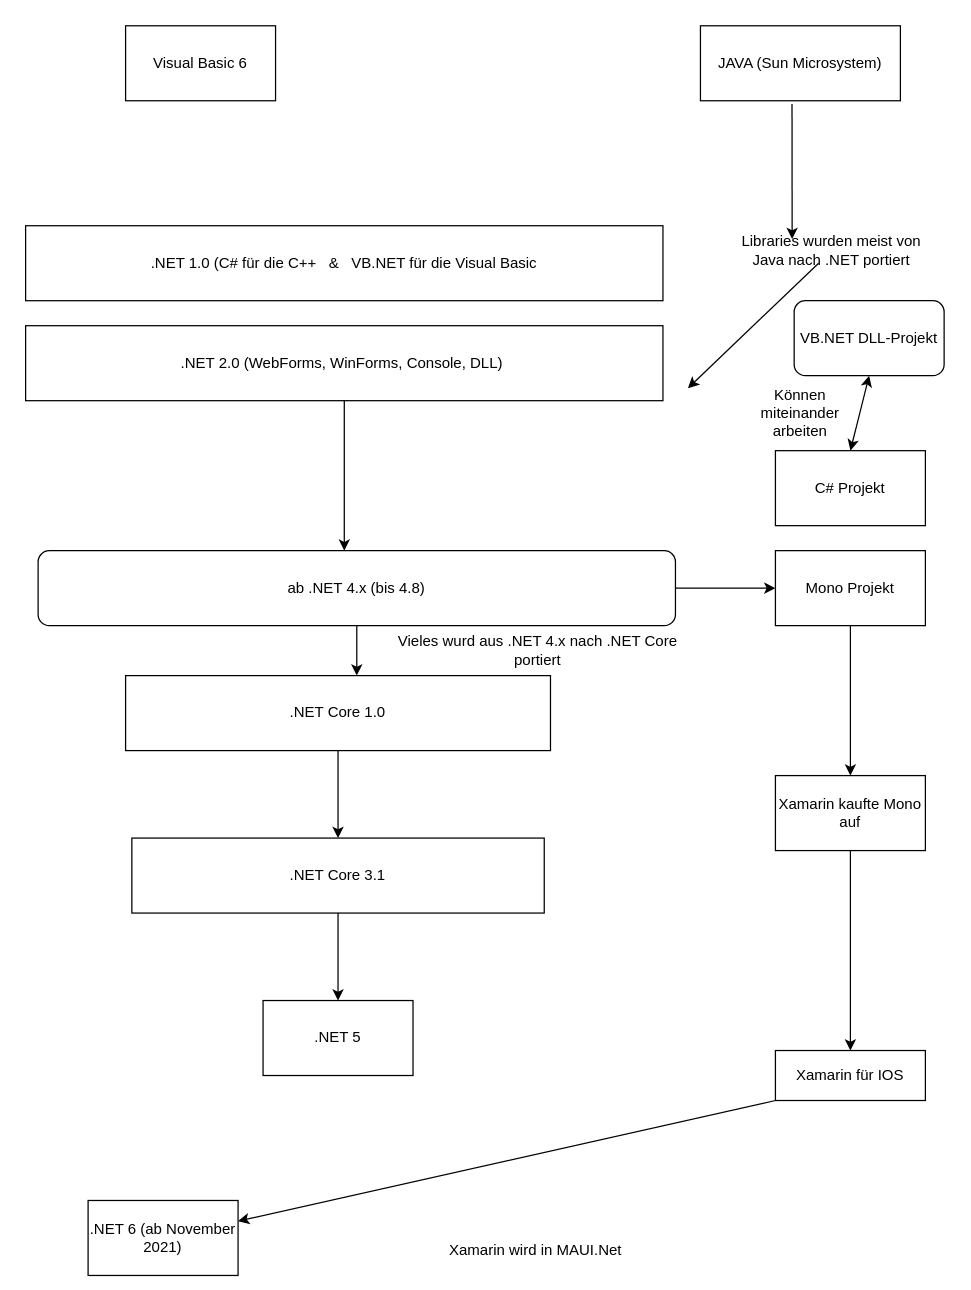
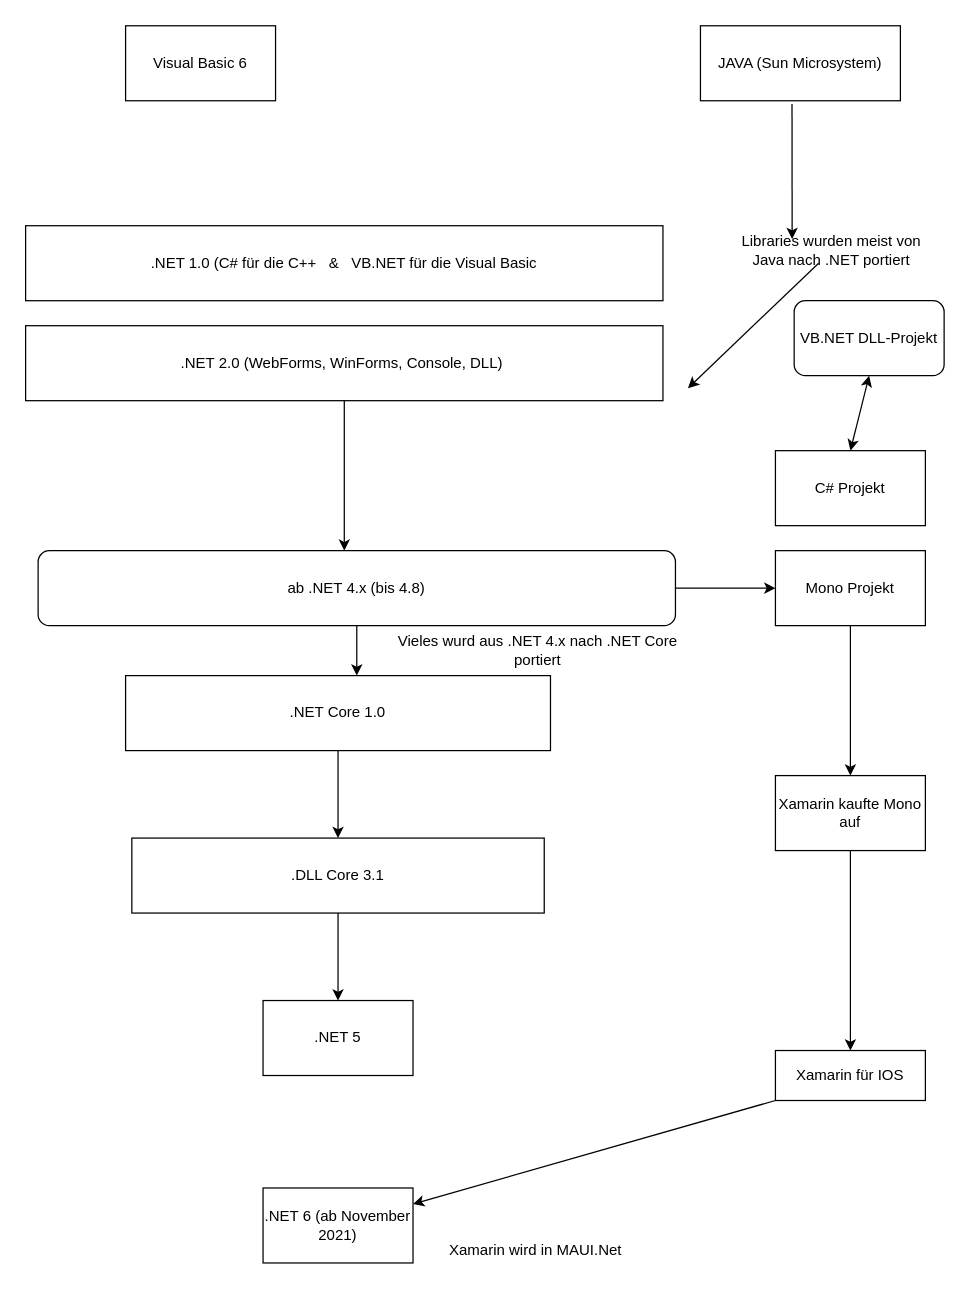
  <mxCell id="0" />
  <mxCell id="1" parent="0" />
  <mxCell id="2" value="Visual Basic 6" style="rounded=0;whiteSpace=wrap;html=1;" parent="1" vertex="1"><mxGeometry x="100" y="20" width="120" height="60" as="geometry" /></mxCell>
  <mxCell id="3" value="JAVA (Sun Microsystem)" style="rounded=0;whiteSpace=wrap;html=1;" parent="1" vertex="1"><mxGeometry x="560" y="20" width="160" height="60" as="geometry" /></mxCell>
  <mxCell id="4" value=".NET 1.0 (C# für die C++&amp;nbsp; &amp;nbsp;&amp;amp;&amp;nbsp; &amp;nbsp;VB.NET für die Visual Basic" style="rounded=0;whiteSpace=wrap;html=1;" parent="1" vertex="1"><mxGeometry x="20" y="180" width="510" height="60" as="geometry" /></mxCell>
  <mxCell id="5" value="VB.NET DLL-Projekt" style="rounded=1;whiteSpace=wrap;html=1;" parent="1" vertex="1"><mxGeometry x="635" y="240" width="120" height="60" as="geometry" /></mxCell>
  <mxCell id="6" value="C# Projekt" style="rounded=0;whiteSpace=wrap;html=1;" parent="1" vertex="1"><mxGeometry x="620" y="360" width="120" height="60" as="geometry" /></mxCell>
  <mxCell id="7" value="" style="endArrow=classic;startArrow=classic;html=1;exitX=0.5;exitY=0;exitDx=0;exitDy=0;entryX=0.5;entryY=1;entryDx=0;entryDy=0;" parent="1" source="6" target="5" edge="1"><mxGeometry width="50" height="50" relative="1" as="geometry"><mxPoint x="380" y="300" as="sourcePoint" /><mxPoint x="430" y="250" as="targetPoint" /></mxGeometry></mxCell>
- <mxCell id="8" value="Können miteinander arbeiten" style="text;html=1;strokeColor=none;fillColor=none;align=center;verticalAlign=middle;whiteSpace=wrap;rounded=0;" parent="1" vertex="1"><mxGeometry x="610" y="320" width="60" height="20" as="geometry" /></mxCell>
  <mxCell id="9" value=".NET 2.0 (WebForms, WinForms, Console, DLL)&amp;nbsp;" style="rounded=0;whiteSpace=wrap;html=1;" parent="1" vertex="1"><mxGeometry x="20" y="260" width="510" height="60" as="geometry" /></mxCell>
  <mxCell id="10" value="" style="endArrow=classic;html=1;exitX=0.5;exitY=1;exitDx=0;exitDy=0;" parent="1" source="9" edge="1"><mxGeometry width="50" height="50" relative="1" as="geometry"><mxPoint x="380" y="360" as="sourcePoint" /><mxPoint x="275" y="440" as="targetPoint" /></mxGeometry></mxCell>
  <mxCell id="11" value="Libraries wurden meist von Java nach .NET portiert" style="text;html=1;strokeColor=none;fillColor=none;align=center;verticalAlign=middle;whiteSpace=wrap;rounded=0;" parent="1" vertex="1"><mxGeometry x="580" y="190" width="170" height="20" as="geometry" /></mxCell>
  <mxCell id="12" value="" style="endArrow=classic;html=1;exitX=0.458;exitY=1.044;exitDx=0;exitDy=0;exitPerimeter=0;entryX=0.314;entryY=0.033;entryDx=0;entryDy=0;entryPerimeter=0;" parent="1" source="3" target="11" edge="1"><mxGeometry width="50" height="50" relative="1" as="geometry"><mxPoint x="380" y="310" as="sourcePoint" /><mxPoint x="430" y="260" as="targetPoint" /></mxGeometry></mxCell>
  <mxCell id="13" value="" style="endArrow=classic;html=1;" parent="1" source="11" edge="1"><mxGeometry width="50" height="50" relative="1" as="geometry"><mxPoint x="380" y="310" as="sourcePoint" /><mxPoint x="550" y="310" as="targetPoint" /></mxGeometry></mxCell>
  <mxCell id="14" value="ab .NET 4.x (bis 4.8)" style="rounded=1;whiteSpace=wrap;html=1;" parent="1" vertex="1"><mxGeometry x="30" y="440" width="510" height="60" as="geometry" /></mxCell>
  <mxCell id="15" value="" style="endArrow=classic;html=1;exitX=1;exitY=0.5;exitDx=0;exitDy=0;" parent="1" source="14" target="16" edge="1"><mxGeometry width="50" height="50" relative="1" as="geometry"><mxPoint x="260" y="320" as="sourcePoint" /><mxPoint x="620" y="470" as="targetPoint" /></mxGeometry></mxCell>
  <mxCell id="16" value="Mono Projekt" style="rounded=0;whiteSpace=wrap;html=1;" parent="1" vertex="1"><mxGeometry x="620" y="440" width="120" height="60" as="geometry" /></mxCell>
  <mxCell id="17" value="" style="endArrow=classic;html=1;exitX=0.5;exitY=1;exitDx=0;exitDy=0;" parent="1" source="16" target="18" edge="1"><mxGeometry width="50" height="50" relative="1" as="geometry"><mxPoint x="260" y="630" as="sourcePoint" /><mxPoint x="680" y="650" as="targetPoint" /></mxGeometry></mxCell>
  <mxCell id="18" value="Xamarin kaufte Mono auf" style="rounded=0;whiteSpace=wrap;html=1;" parent="1" vertex="1"><mxGeometry x="620" y="620" width="120" height="60" as="geometry" /></mxCell>
  <mxCell id="19" value="" style="endArrow=classic;html=1;exitX=0.5;exitY=1;exitDx=0;exitDy=0;" parent="1" source="18" target="20" edge="1"><mxGeometry width="50" height="50" relative="1" as="geometry"><mxPoint x="260" y="620" as="sourcePoint" /><mxPoint x="450" y="940" as="targetPoint" /></mxGeometry></mxCell>
  <mxCell id="20" value="Xamarin für IOS&lt;br&gt;" style="rounded=0;whiteSpace=wrap;html=1;" parent="1" vertex="1"><mxGeometry x="620" y="840" width="120" height="40" as="geometry" /></mxCell>
  <mxCell id="21" value="" style="endArrow=classic;html=1;exitX=0;exitY=1;exitDx=0;exitDy=0;" parent="1" source="20" target="22" edge="1"><mxGeometry width="50" height="50" relative="1" as="geometry"><mxPoint x="260" y="700" as="sourcePoint" /><mxPoint x="320" y="980" as="targetPoint" /></mxGeometry></mxCell>
- <mxCell id="22" value=".NET 6 (ab November 2021)" style="rounded=0;whiteSpace=wrap;html=1;" parent="1" vertex="1"><mxGeometry x="70" y="960" width="120" height="60" as="geometry" /></mxCell>
+ <mxCell id="22" value=".NET 6 (ab November 2021)" style="rounded=0;whiteSpace=wrap;html=1;" parent="1" vertex="1"><mxGeometry x="210" y="950" width="120" height="60" as="geometry" /></mxCell>
  <mxCell id="23" value="Xamarin wird in MAUI.Net&amp;nbsp;" style="text;html=1;strokeColor=none;fillColor=none;align=center;verticalAlign=middle;whiteSpace=wrap;rounded=0;" parent="1" vertex="1"><mxGeometry x="355" y="990" width="150" height="20" as="geometry" /></mxCell>
  <mxCell id="24" value=".NET Core 1.0" style="rounded=0;whiteSpace=wrap;html=1;" parent="1" vertex="1"><mxGeometry x="100" y="540" width="340" height="60" as="geometry" /></mxCell>
  <mxCell id="25" value="" style="endArrow=classic;html=1;exitX=0.5;exitY=1;exitDx=0;exitDy=0;" parent="1" source="14" edge="1"><mxGeometry width="50" height="50" relative="1" as="geometry"><mxPoint x="260" y="700" as="sourcePoint" /><mxPoint x="285" y="540" as="targetPoint" /></mxGeometry></mxCell>
  <mxCell id="26" value="Vieles wurd aus .NET 4.x nach .NET Core portiert" style="text;html=1;strokeColor=none;fillColor=none;align=center;verticalAlign=middle;whiteSpace=wrap;rounded=0;" parent="1" vertex="1"><mxGeometry x="310" y="510" width="240" height="20" as="geometry" /></mxCell>
  <mxCell id="27" value="" style="endArrow=classic;html=1;exitX=0.5;exitY=1;exitDx=0;exitDy=0;" parent="1" source="24" target="28" edge="1"><mxGeometry width="50" height="50" relative="1" as="geometry"><mxPoint x="260" y="640" as="sourcePoint" /><mxPoint x="270" y="660" as="targetPoint" /></mxGeometry></mxCell>
- <mxCell id="28" value=".NET Core 3.1" style="rounded=0;whiteSpace=wrap;html=1;" parent="1" vertex="1"><mxGeometry x="105" y="670" width="330" height="60" as="geometry" /></mxCell>
+ <mxCell id="28" value=".DLL Core 3.1" style="rounded=0;whiteSpace=wrap;html=1;" parent="1" vertex="1"><mxGeometry x="105" y="670" width="330" height="60" as="geometry" /></mxCell>
  <mxCell id="29" value=".NET 5" style="rounded=0;whiteSpace=wrap;html=1;" parent="1" vertex="1"><mxGeometry x="210" y="800" width="120" height="60" as="geometry" /></mxCell>
  <mxCell id="30" value="" style="endArrow=classic;html=1;exitX=0.5;exitY=1;exitDx=0;exitDy=0;entryX=0.5;entryY=0;entryDx=0;entryDy=0;" parent="1" source="28" target="29" edge="1"><mxGeometry width="50" height="50" relative="1" as="geometry"><mxPoint x="260" y="640" as="sourcePoint" /><mxPoint x="310" y="590" as="targetPoint" /></mxGeometry></mxCell>
